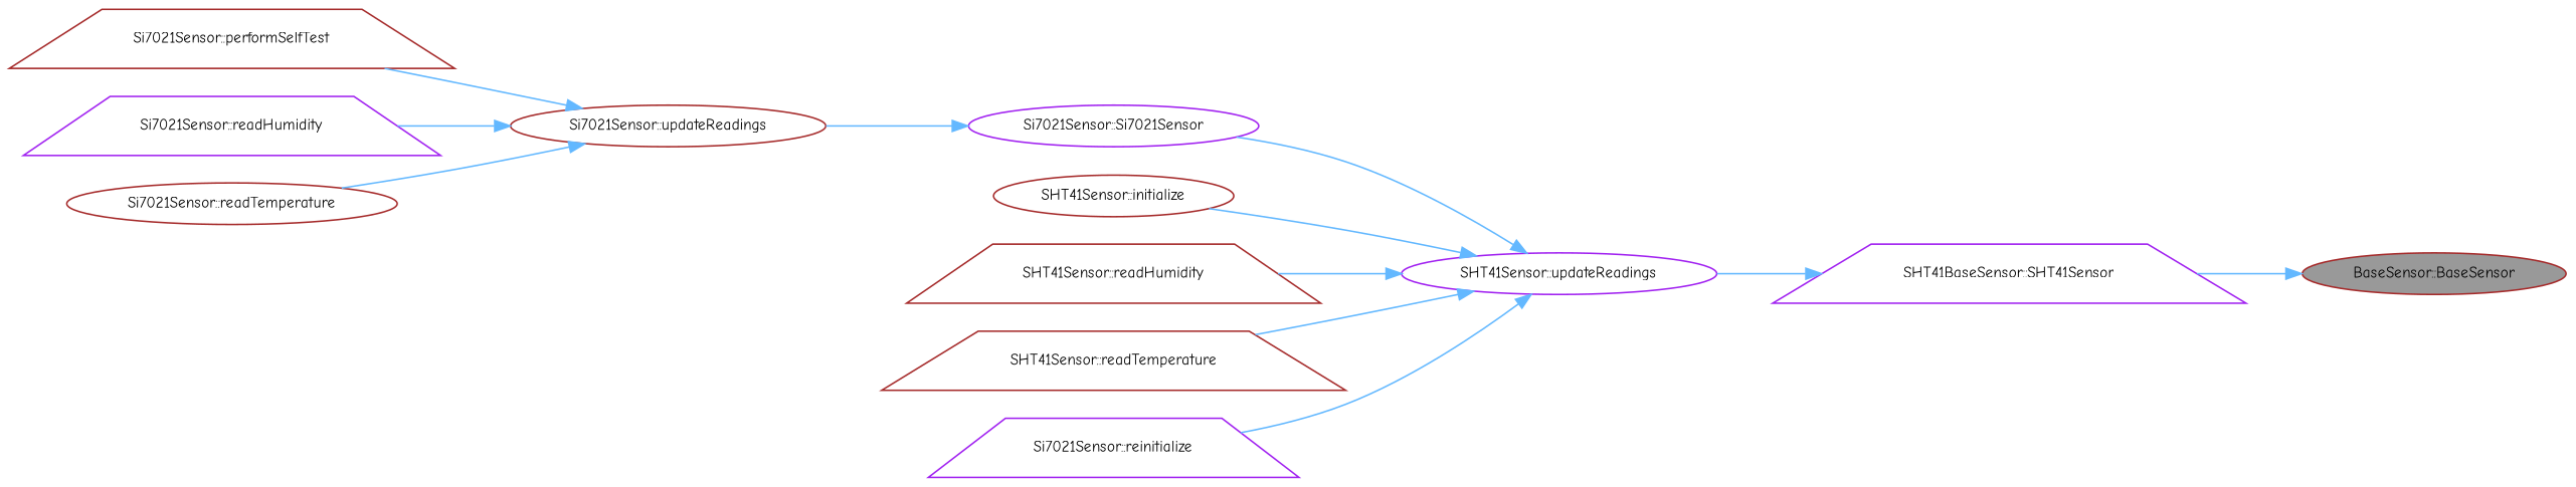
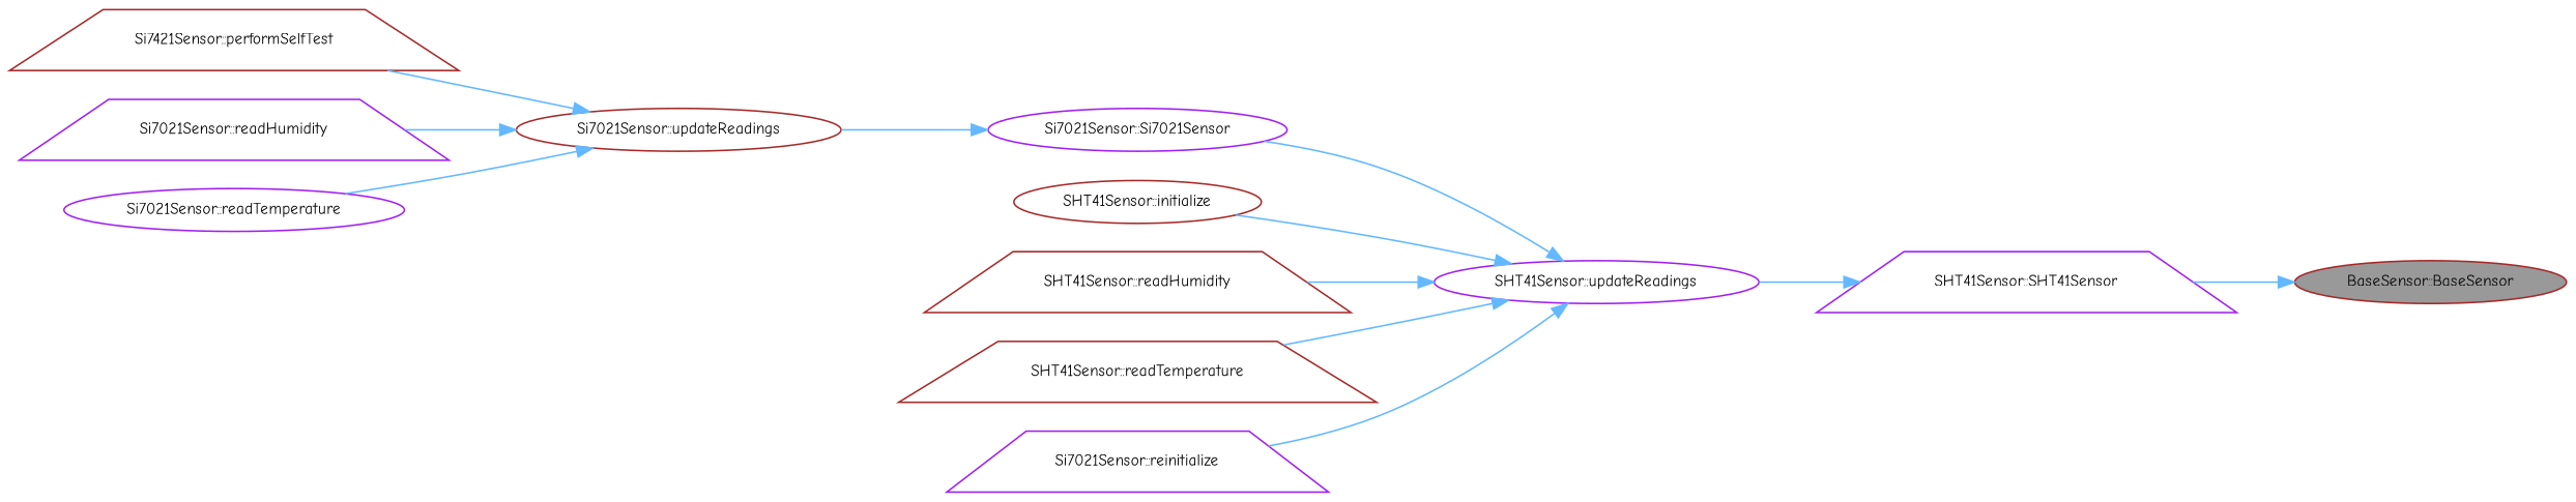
  digraph {
    fontname="Comic Neue"
    rankdir=RL
    node [color=brown fillcolor=white fontname="Comic Neue" fontsize=10 shape=ellipse style=filled]
    edge [color=steelblue1 dir=back fontname="Comic Neue" fontsize=10 labelfontname=Helvetica labelfontsize=10 style=solid]
    n1 [fillcolor=grey60 fontcolor=black height=0.2 label="BaseSensor::BaseSensor" width=0.4]
-   n2 [color=purple height=0.2 label="SHT41BaseSensor::SHT41Sensor" shape=trapezium width=0.4]
+   n2 [color=purple height=0.2 label="SHT41Sensor::SHT41Sensor" shape=trapezium width=0.4]
    n3 [color=purple height=0.2 label="SHT41Sensor::updateReadings" width=0.4]
    n4 [color=purple height=0.2 label="Si7021Sensor::Si7021Sensor" width=0.4]
    n5 [height=0.2 label="Si7021Sensor::updateReadings" width=0.4]
    n6 [height=0.2 label="SHT41Sensor::initialize" width=0.4]
    n7 [height=0.2 label="SHT41Sensor::readHumidity" shape=trapezium width=0.4]
    n8 [height=0.2 label="SHT41Sensor::readTemperature" shape=trapezium width=0.4]
    n9 [color=purple height=0.2 label="Si7021Sensor::reinitialize" shape=trapezium width=0.4]
-   n10 [height=0.2 label="Si7021Sensor::performSelfTest" shape=trapezium width=0.4]
+   n10 [height=0.2 label="Si7421Sensor::performSelfTest" shape=trapezium width=0.4]
    n11 [color=purple height=0.2 label="Si7021Sensor::readHumidity" shape=trapezium width=0.4]
-   n12 [height=0.2 label="Si7021Sensor::readTemperature" width=0.4]
+   n12 [color=purple height=0.2 label="Si7021Sensor::readTemperature" width=0.4]
    n1 -> n2
    n2 -> n3
    n3 -> n4
    n3 -> n6
    n3 -> n7
    n3 -> n8
    n3 -> n9
    n4 -> n5
    n5 -> n10
    n5 -> n11
    n5 -> n12
  }
